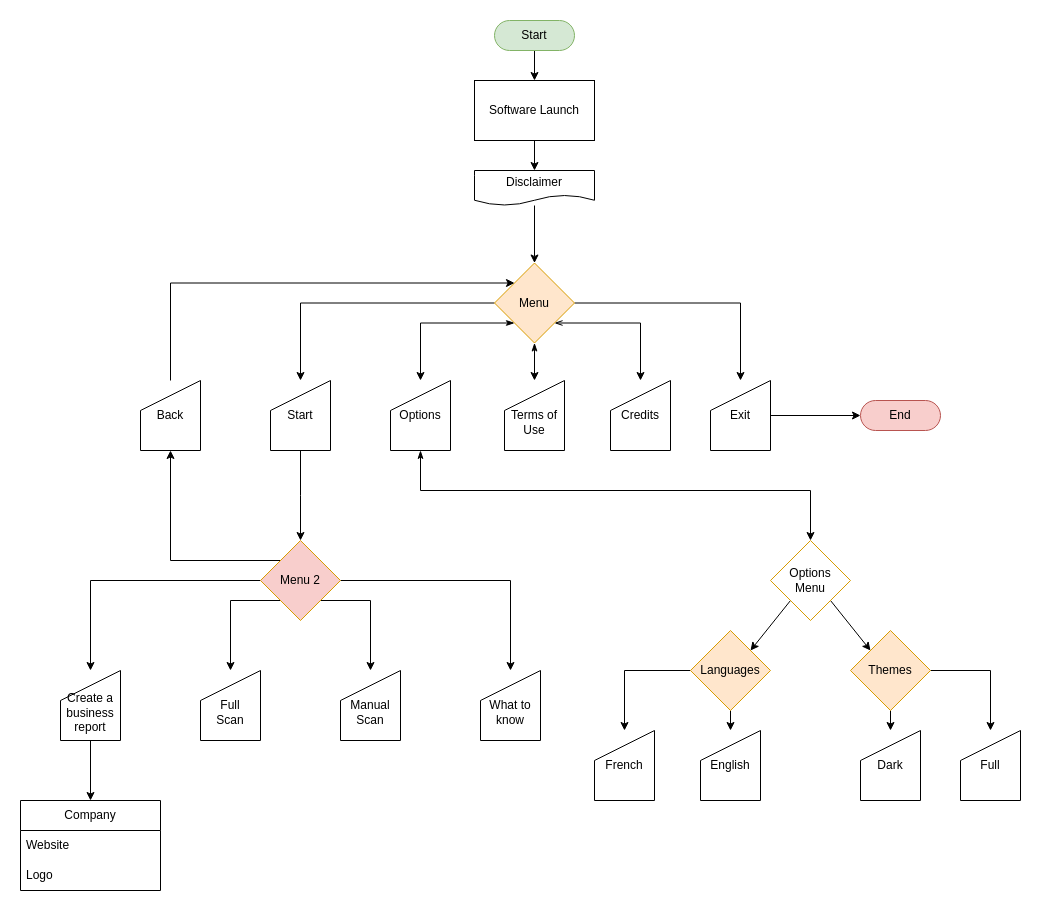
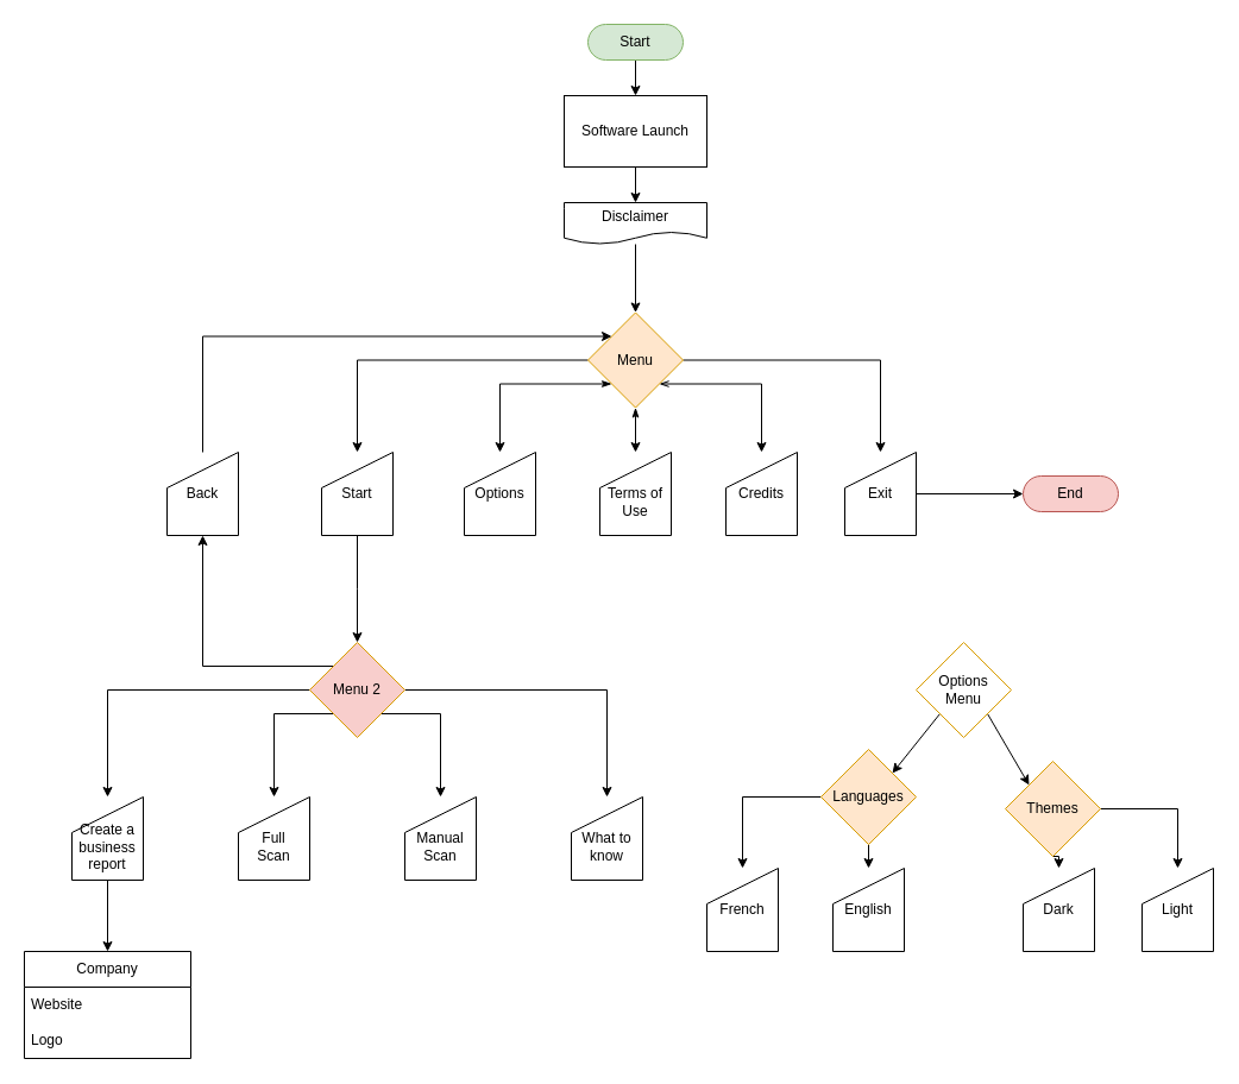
  <mxCell id="0" />
  <mxCell id="1" parent="0" />
  <mxCell id="2" value="" style="edgeStyle=orthogonalEdgeStyle;rounded=0;orthogonalLoop=1;jettySize=auto;html=1;" parent="1" source="3" target="5" edge="1"><mxGeometry relative="1" as="geometry" /></mxCell>
  <mxCell id="3" value="Start" style="html=1;dashed=0;whiteSpace=wrap;shape=mxgraph.dfd.start;fillColor=#d5e8d4;strokeColor=#82b366;" parent="1" vertex="1"><mxGeometry x="494" y="20" width="80" height="30" as="geometry" /></mxCell>
  <mxCell id="4" value="" style="edgeStyle=orthogonalEdgeStyle;rounded=0;orthogonalLoop=1;jettySize=auto;html=1;" parent="1" source="5" target="7" edge="1"><mxGeometry relative="1" as="geometry" /></mxCell>
  <mxCell id="5" value="Software Launch" style="whiteSpace=wrap;html=1;dashed=0;" parent="1" vertex="1"><mxGeometry x="474" y="80" width="120" height="60" as="geometry" /></mxCell>
  <mxCell id="6" style="edgeStyle=orthogonalEdgeStyle;rounded=0;orthogonalLoop=1;jettySize=auto;html=1;" parent="1" source="7" target="13" edge="1"><mxGeometry relative="1" as="geometry" /></mxCell>
  <mxCell id="7" value="Disclaimer" style="shape=document;whiteSpace=wrap;html=1;boundedLbl=1;dashed=0;" parent="1" vertex="1"><mxGeometry x="474" y="170" width="120" height="35" as="geometry" /></mxCell>
  <mxCell id="8" value="" style="edgeStyle=orthogonalEdgeStyle;rounded=0;orthogonalLoop=1;jettySize=auto;html=1;startArrow=classicThin;startFill=1;" parent="1" source="13" target="14" edge="1"><mxGeometry relative="1" as="geometry" /></mxCell>
  <mxCell id="9" style="edgeStyle=orthogonalEdgeStyle;rounded=0;orthogonalLoop=1;jettySize=auto;html=1;exitX=0;exitY=1;exitDx=0;exitDy=0;entryX=0.5;entryY=0;entryDx=0;entryDy=0;startArrow=classicThin;startFill=1;" parent="1" source="13" target="18" edge="1"><mxGeometry relative="1" as="geometry" /></mxCell>
  <mxCell id="10" style="edgeStyle=orthogonalEdgeStyle;rounded=0;orthogonalLoop=1;jettySize=auto;html=1;exitX=0;exitY=0.5;exitDx=0;exitDy=0;entryX=0.5;entryY=0;entryDx=0;entryDy=0;" parent="1" source="13" target="20" edge="1"><mxGeometry relative="1" as="geometry" /></mxCell>
  <mxCell id="11" style="edgeStyle=orthogonalEdgeStyle;rounded=0;orthogonalLoop=1;jettySize=auto;html=1;exitX=1;exitY=0.5;exitDx=0;exitDy=0;" parent="1" source="13" target="16" edge="1"><mxGeometry relative="1" as="geometry" /></mxCell>
  <mxCell id="12" style="edgeStyle=orthogonalEdgeStyle;rounded=0;orthogonalLoop=1;jettySize=auto;html=1;exitX=1;exitY=1;exitDx=0;exitDy=0;startArrow=openThin;startFill=0;" parent="1" source="13" target="15" edge="1"><mxGeometry relative="1" as="geometry" /></mxCell>
  <mxCell id="13" value="Menu" style="rhombus;whiteSpace=wrap;html=1;dashed=0;fillColor=#ffe6cc;strokeColor=#d79b00;" parent="1" vertex="1"><mxGeometry x="494" y="262.5" width="80" height="80" as="geometry" /></mxCell>
  <mxCell id="14" value="&lt;br&gt;Terms of&lt;br&gt;Use" style="shape=manualInput;whiteSpace=wrap;html=1;" parent="1" vertex="1"><mxGeometry x="504" y="380" width="60" height="70" as="geometry" /></mxCell>
  <mxCell id="15" value="Credits" style="shape=manualInput;whiteSpace=wrap;html=1;" parent="1" vertex="1"><mxGeometry x="610" y="380" width="60" height="70" as="geometry" /></mxCell>
  <mxCell id="16" value="Exit" style="shape=manualInput;whiteSpace=wrap;html=1;" parent="1" vertex="1"><mxGeometry x="710" y="380" width="60" height="70" as="geometry" /></mxCell>
- <mxCell id="17" style="edgeStyle=orthogonalEdgeStyle;rounded=0;orthogonalLoop=1;jettySize=auto;html=1;entryX=0.5;entryY=0;entryDx=0;entryDy=0;startArrow=classicThin;startFill=1;" parent="1" source="18" target="38" edge="1"><mxGeometry relative="1" as="geometry"><Array as="points"><mxPoint x="420" y="490" /><mxPoint x="810" y="490" /><mxPoint x="810" y="540" /></Array></mxGeometry></mxCell>
  <mxCell id="18" value="Options" style="shape=manualInput;whiteSpace=wrap;html=1;" parent="1" vertex="1"><mxGeometry x="390" y="380" width="60" height="70" as="geometry" /></mxCell>
  <mxCell id="19" style="edgeStyle=orthogonalEdgeStyle;rounded=0;orthogonalLoop=1;jettySize=auto;html=1;" parent="1" source="20" edge="1"><mxGeometry relative="1" as="geometry"><mxPoint x="300" y="540" as="targetPoint" /></mxGeometry></mxCell>
  <mxCell id="20" value="Start" style="shape=manualInput;whiteSpace=wrap;html=1;" parent="1" vertex="1"><mxGeometry x="270" y="380" width="60" height="70" as="geometry" /></mxCell>
  <mxCell id="21" value="End" style="html=1;dashed=0;whiteSpace=wrap;shape=mxgraph.dfd.start;fillColor=#f8cecc;strokeColor=#b85450;" parent="1" vertex="1"><mxGeometry x="860" y="400" width="80" height="30" as="geometry" /></mxCell>
  <mxCell id="22" style="edgeStyle=orthogonalEdgeStyle;rounded=0;orthogonalLoop=1;jettySize=auto;html=1;exitX=1;exitY=0.5;exitDx=0;exitDy=0;entryX=0;entryY=0.5;entryDx=0;entryDy=0;entryPerimeter=0;" parent="1" source="16" target="21" edge="1"><mxGeometry relative="1" as="geometry" /></mxCell>
  <mxCell id="23" style="edgeStyle=orthogonalEdgeStyle;rounded=0;orthogonalLoop=1;jettySize=auto;html=1;exitX=0;exitY=1;exitDx=0;exitDy=0;entryX=0.5;entryY=0;entryDx=0;entryDy=0;" parent="1" source="28" target="29" edge="1"><mxGeometry relative="1" as="geometry"><Array as="points"><mxPoint x="230" y="600" /></Array></mxGeometry></mxCell>
  <mxCell id="24" style="edgeStyle=orthogonalEdgeStyle;rounded=0;orthogonalLoop=1;jettySize=auto;html=1;exitX=0;exitY=0.5;exitDx=0;exitDy=0;entryX=0.5;entryY=0;entryDx=0;entryDy=0;" parent="1" source="28" target="32" edge="1"><mxGeometry relative="1" as="geometry" /></mxCell>
  <mxCell id="25" style="edgeStyle=orthogonalEdgeStyle;rounded=0;orthogonalLoop=1;jettySize=auto;html=1;exitX=1;exitY=0.5;exitDx=0;exitDy=0;entryX=0.5;entryY=0;entryDx=0;entryDy=0;" parent="1" source="28" target="33" edge="1"><mxGeometry relative="1" as="geometry" /></mxCell>
  <mxCell id="26" style="edgeStyle=orthogonalEdgeStyle;rounded=0;orthogonalLoop=1;jettySize=auto;html=1;exitX=1;exitY=1;exitDx=0;exitDy=0;entryX=0.5;entryY=0;entryDx=0;entryDy=0;" parent="1" source="28" target="30" edge="1"><mxGeometry relative="1" as="geometry"><Array as="points"><mxPoint x="370" y="600" /></Array></mxGeometry></mxCell>
  <mxCell id="27" style="edgeStyle=orthogonalEdgeStyle;rounded=0;orthogonalLoop=1;jettySize=auto;html=1;exitX=0;exitY=0;exitDx=0;exitDy=0;entryX=0.5;entryY=1;entryDx=0;entryDy=0;" parent="1" source="28" target="35" edge="1"><mxGeometry relative="1" as="geometry" /></mxCell>
  <mxCell id="28" value="Menu 2" style="rhombus;whiteSpace=wrap;html=1;dashed=0;fillColor=#f8cecc;strokeColor=#d79b00;" parent="1" vertex="1"><mxGeometry x="260" y="540" width="80" height="80" as="geometry" /></mxCell>
  <mxCell id="29" value="&lt;br&gt;Full&lt;br&gt;Scan" style="shape=manualInput;whiteSpace=wrap;html=1;" parent="1" vertex="1"><mxGeometry x="200" y="670" width="60" height="70" as="geometry" /></mxCell>
  <mxCell id="30" value="&lt;br&gt;Manual&lt;br&gt;Scan" style="shape=manualInput;whiteSpace=wrap;html=1;" parent="1" vertex="1"><mxGeometry x="340" y="670" width="60" height="70" as="geometry" /></mxCell>
  <mxCell id="31" style="edgeStyle=orthogonalEdgeStyle;rounded=0;orthogonalLoop=1;jettySize=auto;html=1;exitX=0.5;exitY=1;exitDx=0;exitDy=0;entryX=0.5;entryY=0;entryDx=0;entryDy=0;" parent="1" source="32" target="49" edge="1"><mxGeometry relative="1" as="geometry" /></mxCell>
  <mxCell id="32" value="&lt;br&gt;Create a business&lt;br&gt;report" style="shape=manualInput;whiteSpace=wrap;html=1;" parent="1" vertex="1"><mxGeometry x="60" y="670" width="60" height="70" as="geometry" /></mxCell>
  <mxCell id="33" value="&lt;br&gt;What to know" style="shape=manualInput;whiteSpace=wrap;html=1;" parent="1" vertex="1"><mxGeometry x="480" y="670" width="60" height="70" as="geometry" /></mxCell>
  <mxCell id="34" style="edgeStyle=orthogonalEdgeStyle;rounded=0;orthogonalLoop=1;jettySize=auto;html=1;entryX=0;entryY=0;entryDx=0;entryDy=0;exitX=0.5;exitY=0;exitDx=0;exitDy=0;" parent="1" source="35" target="13" edge="1"><mxGeometry relative="1" as="geometry"><Array as="points"><mxPoint x="170" y="283" /></Array></mxGeometry></mxCell>
  <mxCell id="35" value="Back" style="shape=manualInput;whiteSpace=wrap;html=1;" parent="1" vertex="1"><mxGeometry x="140" y="380" width="60" height="70" as="geometry" /></mxCell>
  <mxCell id="36" style="rounded=0;orthogonalLoop=1;jettySize=auto;html=1;exitX=0;exitY=1;exitDx=0;exitDy=0;entryX=1;entryY=0;entryDx=0;entryDy=0;" parent="1" source="38" target="41" edge="1"><mxGeometry relative="1" as="geometry" /></mxCell>
  <mxCell id="37" style="rounded=0;orthogonalLoop=1;jettySize=auto;html=1;exitX=1;exitY=1;exitDx=0;exitDy=0;entryX=0;entryY=0;entryDx=0;entryDy=0;" parent="1" source="38" target="44" edge="1"><mxGeometry relative="1" as="geometry" /></mxCell>
  <mxCell id="38" value="Options&lt;br&gt;Menu" style="rhombus;whiteSpace=wrap;html=1;dashed=0;fillColor=#ffffff;strokeColor=#d79b00;" parent="1" vertex="1"><mxGeometry x="770" y="540" width="80" height="80" as="geometry" /></mxCell>
  <mxCell id="39" style="edgeStyle=orthogonalEdgeStyle;rounded=0;orthogonalLoop=1;jettySize=auto;html=1;exitX=0;exitY=0.5;exitDx=0;exitDy=0;entryX=0.5;entryY=0;entryDx=0;entryDy=0;" parent="1" source="41" target="46" edge="1"><mxGeometry relative="1" as="geometry" /></mxCell>
  <mxCell id="40" style="edgeStyle=orthogonalEdgeStyle;rounded=0;orthogonalLoop=1;jettySize=auto;html=1;exitX=0.5;exitY=1;exitDx=0;exitDy=0;entryX=0.5;entryY=0;entryDx=0;entryDy=0;" parent="1" source="41" target="47" edge="1"><mxGeometry relative="1" as="geometry" /></mxCell>
  <mxCell id="41" value="Languages" style="rhombus;whiteSpace=wrap;html=1;dashed=0;fillColor=#ffe6cc;strokeColor=#d79b00;" parent="1" vertex="1"><mxGeometry x="690" y="630" width="80" height="80" as="geometry" /></mxCell>
  <mxCell id="42" style="edgeStyle=orthogonalEdgeStyle;rounded=0;orthogonalLoop=1;jettySize=auto;html=1;exitX=0.5;exitY=1;exitDx=0;exitDy=0;entryX=0.5;entryY=0;entryDx=0;entryDy=0;" parent="1" source="44" target="48" edge="1"><mxGeometry relative="1" as="geometry" /></mxCell>
  <mxCell id="43" style="edgeStyle=orthogonalEdgeStyle;rounded=0;orthogonalLoop=1;jettySize=auto;html=1;exitX=1;exitY=0.5;exitDx=0;exitDy=0;entryX=0.5;entryY=0;entryDx=0;entryDy=0;" parent="1" source="44" target="45" edge="1"><mxGeometry relative="1" as="geometry" /></mxCell>
- <mxCell id="44" value="Themes" style="rhombus;whiteSpace=wrap;html=1;dashed=0;fillColor=#ffe6cc;strokeColor=#d79b00;" parent="1" vertex="1"><mxGeometry x="850" y="630" width="80" height="80" as="geometry" /></mxCell>
- <mxCell id="45" value="Full" style="shape=manualInput;whiteSpace=wrap;html=1;" parent="1" vertex="1"><mxGeometry x="960" y="730" width="60" height="70" as="geometry" /></mxCell>
+ <mxCell id="44" value="Themes" style="rhombus;whiteSpace=wrap;html=1;dashed=0;fillColor=#ffe6cc;strokeColor=#d79b00;" parent="1" vertex="1"><mxGeometry x="845" y="640" width="80" height="80" as="geometry" /></mxCell>
+ <mxCell id="45" value="Light" style="shape=manualInput;whiteSpace=wrap;html=1;" parent="1" vertex="1"><mxGeometry x="960" y="730" width="60" height="70" as="geometry" /></mxCell>
  <mxCell id="46" value="French" style="shape=manualInput;whiteSpace=wrap;html=1;" parent="1" vertex="1"><mxGeometry x="594" y="730" width="60" height="70" as="geometry" /></mxCell>
  <mxCell id="47" value="English" style="shape=manualInput;whiteSpace=wrap;html=1;" parent="1" vertex="1"><mxGeometry x="700" y="730" width="60" height="70" as="geometry" /></mxCell>
  <mxCell id="48" value="Dark" style="shape=manualInput;whiteSpace=wrap;html=1;" parent="1" vertex="1"><mxGeometry x="860" y="730" width="60" height="70" as="geometry" /></mxCell>
  <mxCell id="49" value="Company" style="swimlane;fontStyle=0;childLayout=stackLayout;horizontal=1;startSize=30;horizontalStack=0;resizeParent=1;resizeParentMax=0;resizeLast=0;collapsible=1;marginBottom=0;whiteSpace=wrap;html=1;" parent="1" vertex="1"><mxGeometry x="20" y="800" width="140" height="90" as="geometry" /></mxCell>
  <mxCell id="50" value="Website" style="text;strokeColor=none;fillColor=none;align=left;verticalAlign=middle;spacingLeft=4;spacingRight=4;overflow=hidden;points=[[0,0.5],[1,0.5]];portConstraint=eastwest;rotatable=0;whiteSpace=wrap;html=1;" parent="49" vertex="1"><mxGeometry y="30" width="140" height="30" as="geometry" /></mxCell>
  <mxCell id="51" value="Logo" style="text;strokeColor=none;fillColor=none;align=left;verticalAlign=middle;spacingLeft=4;spacingRight=4;overflow=hidden;points=[[0,0.5],[1,0.5]];portConstraint=eastwest;rotatable=0;whiteSpace=wrap;html=1;" parent="49" vertex="1"><mxGeometry y="60" width="140" height="30" as="geometry" /></mxCell>
